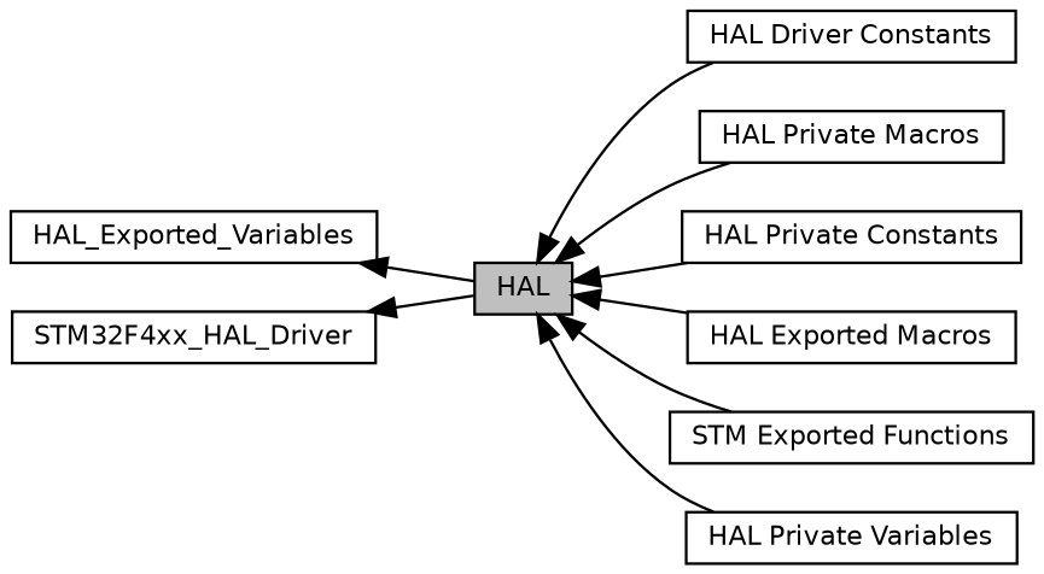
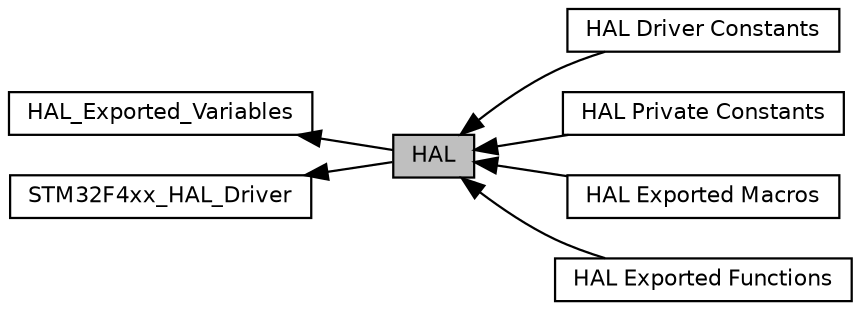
  digraph {
    rankdir=LR
    node [color=black fillcolor=white fontname=Helvetica fontsize=10 shape=box style=filled]
    edge [dir=back fontname=Helvetica fontsize=10 labelfontname=Helvetica labelfontsize=10 shape=plaintext style=solid]
    n1 [height=0.2 label="HAL Driver Constants" width=0.4]
-   n2 [height=0.2 label="HAL Private Macros" width=0.4]
    n3 [fillcolor=grey75 fontcolor=black height=0.2 label=HAL width=0.4]
    n4 [height=0.2 label="HAL Private Constants" width=0.4]
    n5 [height=0.2 label="HAL Exported Macros" width=0.4]
-   n6 [height=0.2 label="STM Exported Functions" width=0.4]
-   n7 [height=0.2 label="HAL Private Variables" width=0.4]
+   n6 [height=0.2 label="HAL Exported Functions" width=0.4]
    n8 [height=0.2 label=HAL_Exported_Variables width=0.4]
    n9 [height=0.2 label=STM32F4xx_HAL_Driver width=0.4]
    n3 -> n1
-   n3 -> n2
    n3 -> n4
    n3 -> n5
    n3 -> n6
-   n3 -> n7
    n8 -> n3
    n9 -> n3
  }
